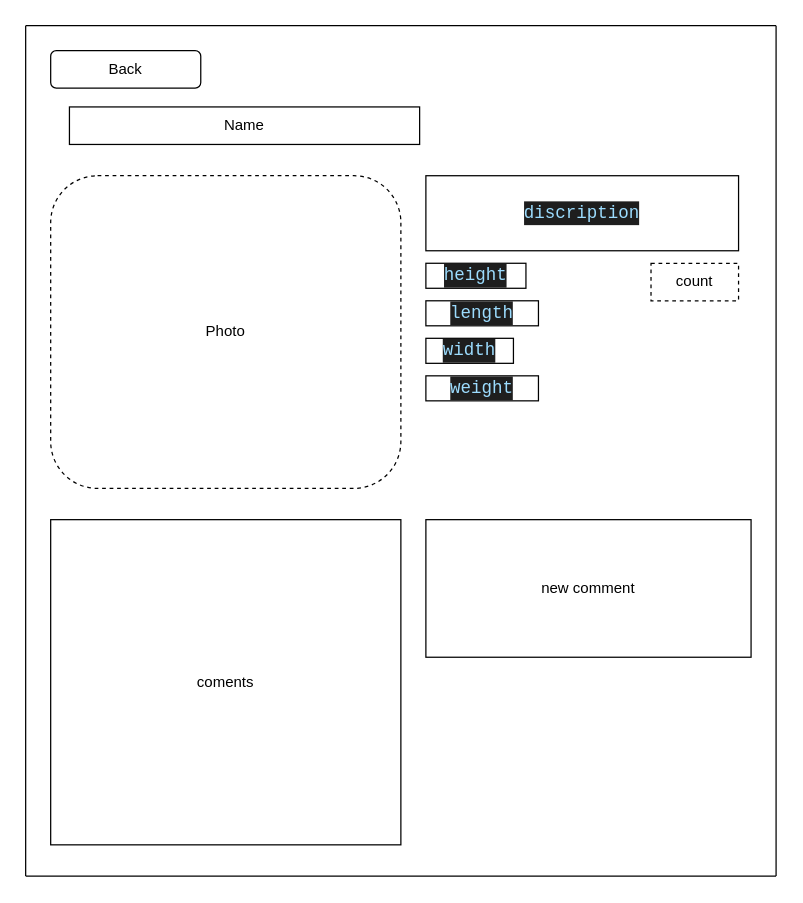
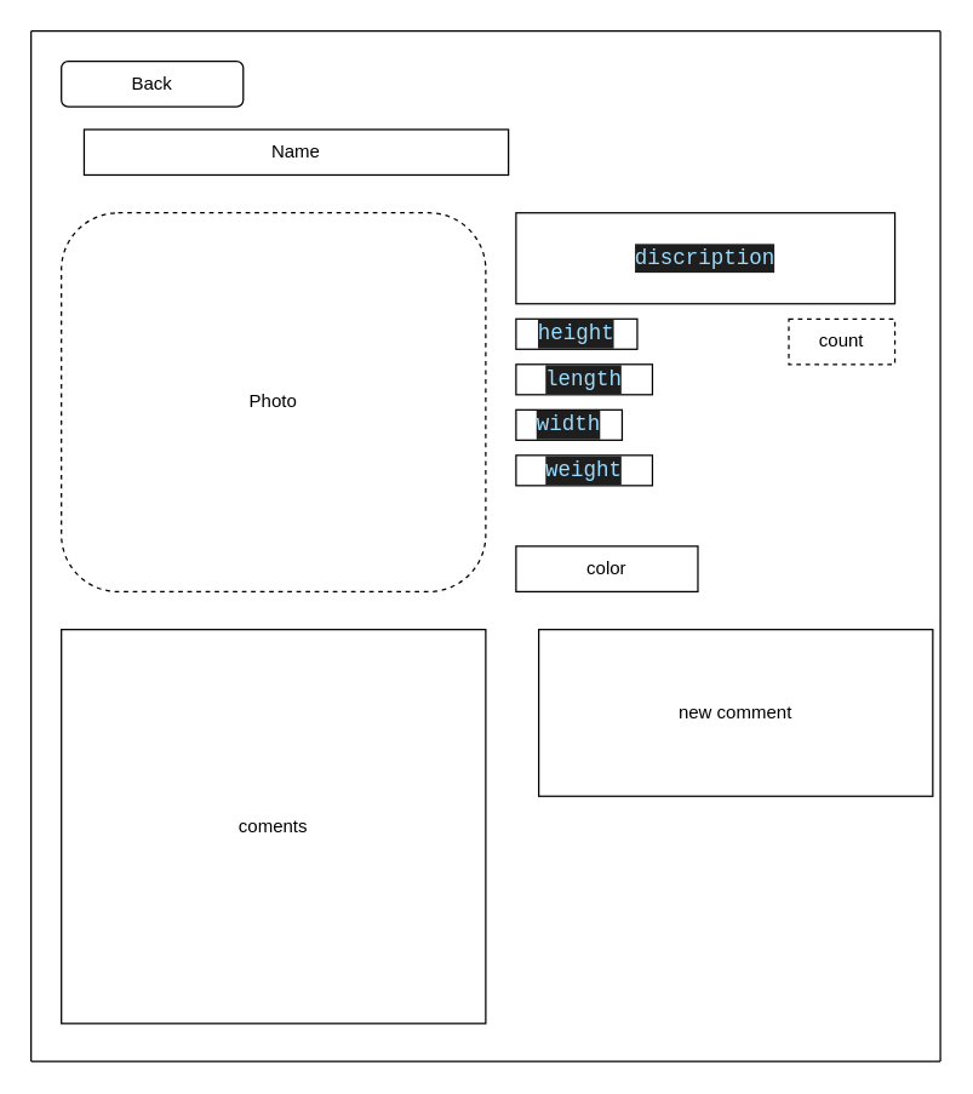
  <mxCell id="0" />
  <mxCell id="1" parent="0" />
  <mxCell id="2" value="Back" style="rounded=1;whiteSpace=wrap;html=1;" parent="1" vertex="1"><mxGeometry x="40" y="40" width="120" height="30" as="geometry" /></mxCell>
  <mxCell id="3" value="Photo" style="rounded=1;whiteSpace=wrap;html=1;dashed=1;" parent="1" vertex="1"><mxGeometry x="40" y="140" width="280" height="250" as="geometry" /></mxCell>
  <mxCell id="4" value="" style="endArrow=none;html=1;" parent="1" edge="1"><mxGeometry width="50" height="50" relative="1" as="geometry"><mxPoint x="20" y="20" as="sourcePoint" /><mxPoint x="620" y="20" as="targetPoint" /></mxGeometry></mxCell>
  <mxCell id="5" value="" style="endArrow=none;html=1;" parent="1" edge="1"><mxGeometry width="50" height="50" relative="1" as="geometry"><mxPoint x="20" y="20" as="sourcePoint" /><mxPoint x="20" y="700" as="targetPoint" /></mxGeometry></mxCell>
  <mxCell id="6" value="" style="endArrow=none;html=1;" parent="1" edge="1"><mxGeometry width="50" height="50" relative="1" as="geometry"><mxPoint x="620" y="700" as="sourcePoint" /><mxPoint x="620" y="20" as="targetPoint" /></mxGeometry></mxCell>
  <mxCell id="7" value="" style="endArrow=none;html=1;" parent="1" edge="1"><mxGeometry width="50" height="50" relative="1" as="geometry"><mxPoint x="20" y="700" as="sourcePoint" /><mxPoint x="620" y="700" as="targetPoint" /></mxGeometry></mxCell>
  <mxCell id="8" value="Name" style="rounded=0;whiteSpace=wrap;html=1;" parent="1" vertex="1"><mxGeometry x="55" y="85" width="280" height="30" as="geometry" /></mxCell>
+ <mxCell id="9" value="color" style="rounded=0;whiteSpace=wrap;html=1;" parent="1" vertex="1"><mxGeometry x="340" y="360" width="120" height="30" as="geometry" /></mxCell>
  <mxCell id="10" value="coments" style="rounded=0;whiteSpace=wrap;html=1;" parent="1" vertex="1"><mxGeometry x="40" y="415" width="280" height="260" as="geometry" /></mxCell>
- <mxCell id="11" value="new comment" style="rounded=0;whiteSpace=wrap;html=1;" parent="1" vertex="1"><mxGeometry x="340" y="415" width="260" height="110" as="geometry" /></mxCell>
+ <mxCell id="11" value="new comment" style="rounded=0;whiteSpace=wrap;html=1;" parent="1" vertex="1"><mxGeometry x="355" y="415" width="260" height="110" as="geometry" /></mxCell>
  <mxCell id="12" value="count" style="rounded=0;whiteSpace=wrap;html=1;dashed=1;" vertex="1" parent="1"><mxGeometry x="520" y="210" width="70" height="30" as="geometry" /></mxCell>
  <mxCell id="13" value="&lt;div style=&quot;color: rgb(212 , 212 , 212) ; background-color: rgb(30 , 30 , 30) ; font-family: &amp;#34;consolas&amp;#34; , &amp;#34;courier new&amp;#34; , monospace ; font-size: 14px ; line-height: 19px&quot;&gt;&lt;span style=&quot;color: #9cdcfe&quot;&gt;width&lt;/span&gt;&lt;/div&gt;" style="rounded=0;whiteSpace=wrap;html=1;" vertex="1" parent="1"><mxGeometry x="340" y="270" width="70" height="20" as="geometry" /></mxCell>
  <mxCell id="14" value="&lt;div style=&quot;color: rgb(212 , 212 , 212) ; background-color: rgb(30 , 30 , 30) ; font-family: &amp;#34;consolas&amp;#34; , &amp;#34;courier new&amp;#34; , monospace ; font-size: 14px ; line-height: 19px&quot;&gt;&lt;span style=&quot;color: #9cdcfe&quot;&gt;height&lt;/span&gt;&lt;/div&gt;" style="rounded=0;whiteSpace=wrap;html=1;" vertex="1" parent="1"><mxGeometry x="340" y="210" width="80" height="20" as="geometry" /></mxCell>
  <mxCell id="15" value="&lt;div style=&quot;color: rgb(212 , 212 , 212) ; background-color: rgb(30 , 30 , 30) ; font-family: &amp;#34;consolas&amp;#34; , &amp;#34;courier new&amp;#34; , monospace ; font-size: 14px ; line-height: 19px&quot;&gt;&lt;span style=&quot;color: #9cdcfe&quot;&gt;length&lt;/span&gt;&lt;/div&gt;" style="rounded=0;whiteSpace=wrap;html=1;" vertex="1" parent="1"><mxGeometry x="340" y="240" width="90" height="20" as="geometry" /></mxCell>
  <mxCell id="16" value="&lt;div style=&quot;color: rgb(212 , 212 , 212) ; background-color: rgb(30 , 30 , 30) ; font-family: &amp;#34;consolas&amp;#34; , &amp;#34;courier new&amp;#34; , monospace ; font-size: 14px ; line-height: 19px&quot;&gt;&lt;span style=&quot;color: #9cdcfe&quot;&gt;weight&lt;/span&gt;&lt;/div&gt;" style="rounded=0;whiteSpace=wrap;html=1;" vertex="1" parent="1"><mxGeometry x="340" y="300" width="90" height="20" as="geometry" /></mxCell>
  <mxCell id="17" value="&lt;div style=&quot;color: rgb(212 , 212 , 212) ; background-color: rgb(30 , 30 , 30) ; font-family: &amp;#34;consolas&amp;#34; , &amp;#34;courier new&amp;#34; , monospace ; font-size: 14px ; line-height: 19px&quot;&gt;&lt;span style=&quot;color: #9cdcfe&quot;&gt;discription&lt;/span&gt;&lt;/div&gt;" style="rounded=0;whiteSpace=wrap;html=1;" vertex="1" parent="1"><mxGeometry x="340" y="140" width="250" height="60" as="geometry" /></mxCell>
